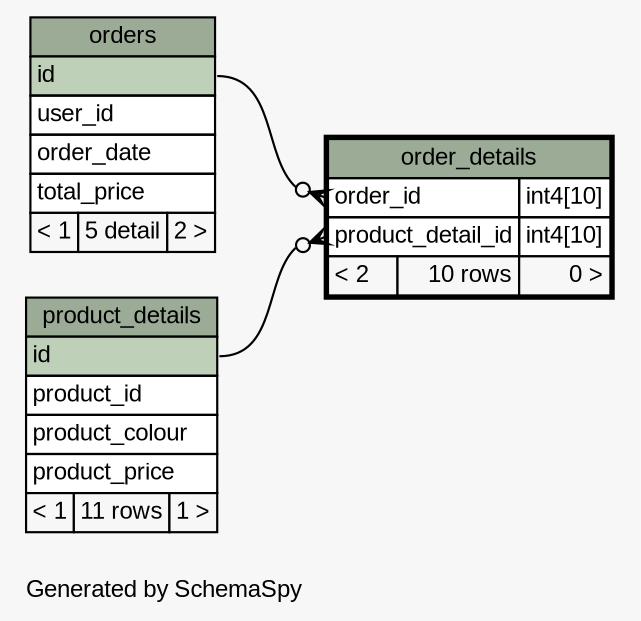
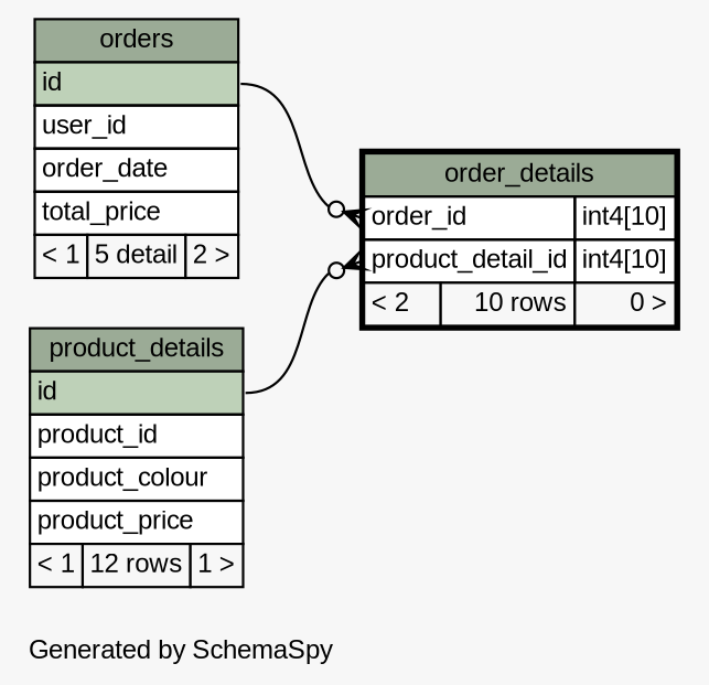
  digraph {
    bgcolor="#f7f7f7"
    fontname="Liberation Sans"
    fontsize=11
    label="\nGenerated by SchemaSpy"
    labeljust=l
    nodesep=0.18
    rankdir=RL
    ranksep=0.46
    node [fontname="Liberation Sans" fontsize=11 shape=plaintext]
    edge [arrowhead=none arrowsize=0.8 arrowtail=crowodot dir=back fontname="Liberation Sans" headport="id:e"]
    n1 [label=<     <TABLE BORDER="2" CELLBORDER="1" CELLSPACING="0" BGCOLOR="#ffffff">       <TR><TD COLSPAN="3" BGCOLOR="#9bab96" ALIGN="CENTER">order_details</TD></TR>       <TR><TD PORT="order_id" COLSPAN="2" ALIGN="LEFT">order_id</TD><TD PORT="order_id.type" ALIGN="LEFT">int4[10]</TD></TR>       <TR><TD PORT="product_detail_id" COLSPAN="2" ALIGN="LEFT">product_detail_id</TD><TD PORT="product_detail_id.type" ALIGN="LEFT">int4[10]</TD></TR>       <TR><TD ALIGN="LEFT" BGCOLOR="#f7f7f7">&lt; 2</TD><TD ALIGN="RIGHT" BGCOLOR="#f7f7f7">10 rows</TD><TD ALIGN="RIGHT" BGCOLOR="#f7f7f7">0 &gt;</TD></TR>     </TABLE>>]
    n2 [label=<     <TABLE BORDER="0" CELLBORDER="1" CELLSPACING="0" BGCOLOR="#ffffff">       <TR><TD COLSPAN="3" BGCOLOR="#9bab96" ALIGN="CENTER">orders</TD></TR>       <TR><TD PORT="id" COLSPAN="3" BGCOLOR="#bed1b8" ALIGN="LEFT">id</TD></TR>       <TR><TD PORT="user_id" COLSPAN="3" ALIGN="LEFT">user_id</TD></TR>       <TR><TD PORT="order_date" COLSPAN="3" ALIGN="LEFT">order_date</TD></TR>       <TR><TD PORT="total_price" COLSPAN="3" ALIGN="LEFT">total_price</TD></TR>       <TR><TD ALIGN="LEFT" BGCOLOR="#f7f7f7">&lt; 1</TD><TD ALIGN="RIGHT" BGCOLOR="#f7f7f7">5 detail</TD><TD ALIGN="RIGHT" BGCOLOR="#f7f7f7">2 &gt;</TD></TR>     </TABLE>>]
-   n3 [label=<     <TABLE BORDER="0" CELLBORDER="1" CELLSPACING="0" BGCOLOR="#ffffff">       <TR><TD COLSPAN="3" BGCOLOR="#9bab96" ALIGN="CENTER">product_details</TD></TR>       <TR><TD PORT="id" COLSPAN="3" BGCOLOR="#bed1b8" ALIGN="LEFT">id</TD></TR>       <TR><TD PORT="product_id" COLSPAN="3" ALIGN="LEFT">product_id</TD></TR>       <TR><TD PORT="product_colour" COLSPAN="3" ALIGN="LEFT">product_colour</TD></TR>       <TR><TD PORT="product_price" COLSPAN="3" ALIGN="LEFT">product_price</TD></TR>       <TR><TD ALIGN="LEFT" BGCOLOR="#f7f7f7">&lt; 1</TD><TD ALIGN="RIGHT" BGCOLOR="#f7f7f7">11 rows</TD><TD ALIGN="RIGHT" BGCOLOR="#f7f7f7">1 &gt;</TD></TR>     </TABLE>>]
+   n3 [label=<     <TABLE BORDER="0" CELLBORDER="1" CELLSPACING="0" BGCOLOR="#ffffff">       <TR><TD COLSPAN="3" BGCOLOR="#9bab96" ALIGN="CENTER">product_details</TD></TR>       <TR><TD PORT="id" COLSPAN="3" BGCOLOR="#bed1b8" ALIGN="LEFT">id</TD></TR>       <TR><TD PORT="product_id" COLSPAN="3" ALIGN="LEFT">product_id</TD></TR>       <TR><TD PORT="product_colour" COLSPAN="3" ALIGN="LEFT">product_colour</TD></TR>       <TR><TD PORT="product_price" COLSPAN="3" ALIGN="LEFT">product_price</TD></TR>       <TR><TD ALIGN="LEFT" BGCOLOR="#f7f7f7">&lt; 1</TD><TD ALIGN="RIGHT" BGCOLOR="#f7f7f7">12 rows</TD><TD ALIGN="RIGHT" BGCOLOR="#f7f7f7">1 &gt;</TD></TR>     </TABLE>>]
    n1 -> n2 [tailport="order_id:w"]
    n1 -> n3 [tailport="product_detail_id:w"]
  }
